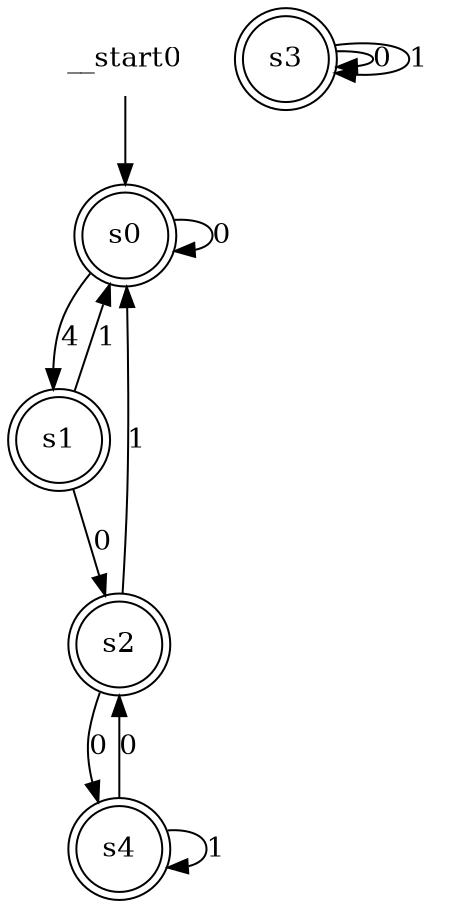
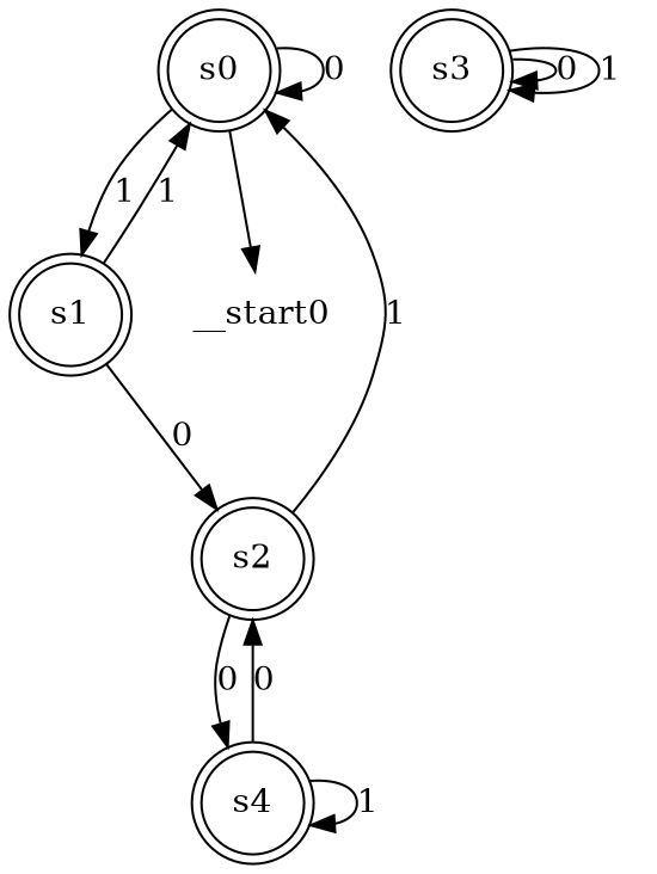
  digraph {
    node [shape=doublecircle]
    n1 [label=s0]
    n2 [label=s1]
    n3 [label=s2]
    n4 [label=s4]
    n5 [label=s3]
    __start0 [shape=none]
    n1 -> n1 [label=0]
-   n1 -> n2 [label=4]
+   n1 -> n2 [label=1]
    n2 -> n1 [label=1]
    n2 -> n3 [label=0]
    n3 -> n1 [label=1]
    n3 -> n4 [label=0]
    n4 -> n3 [label=0]
    n4 -> n4 [label=1]
    n5 -> n5 [label=0]
    n5 -> n5 [label=1]
-   __start0 -> n1
+   n1 -> __start0
  }
